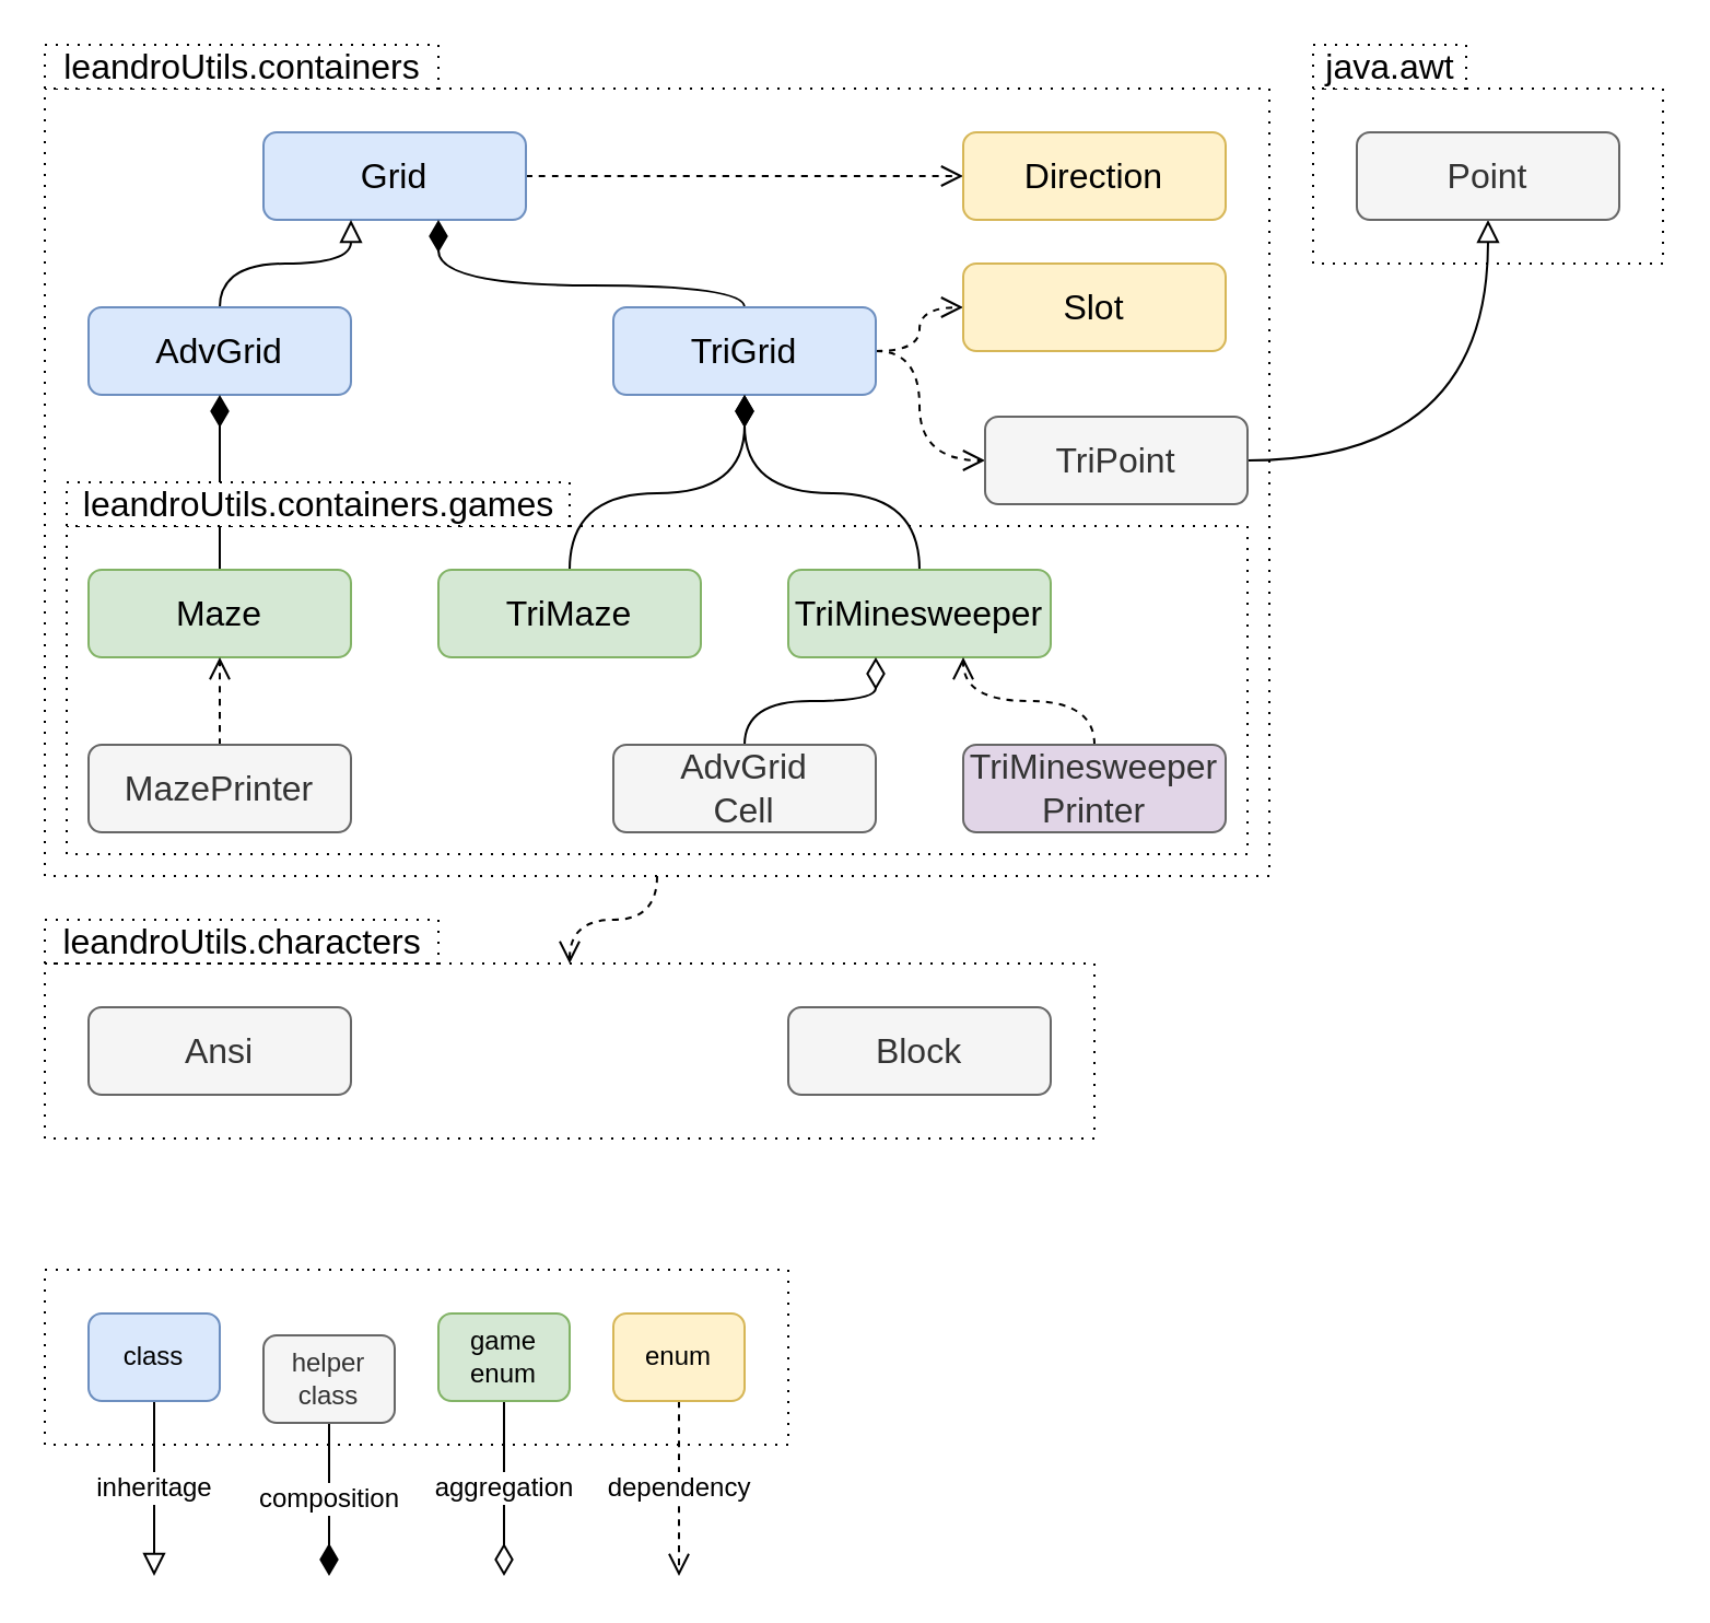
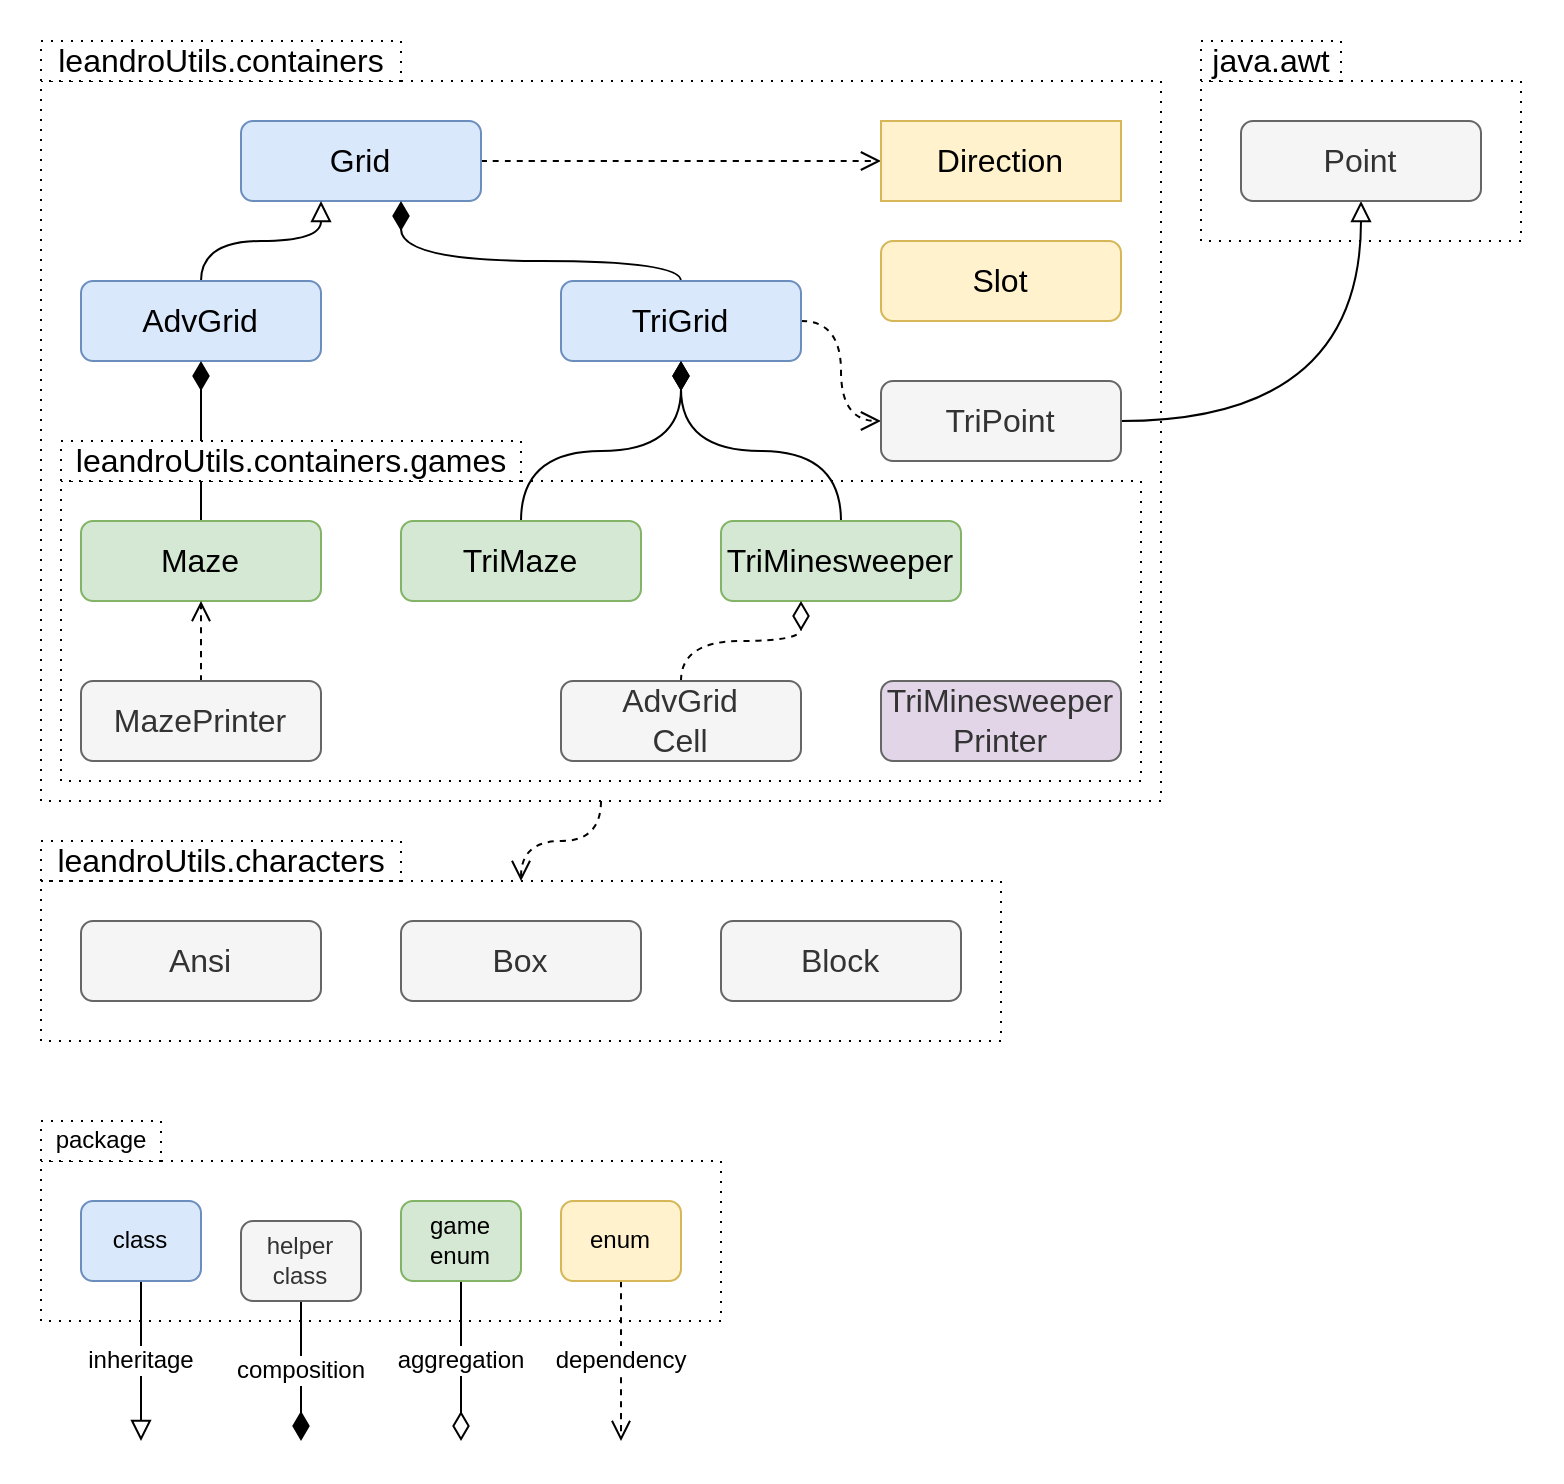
  <mxCell id="0" />
  <mxCell id="1" parent="0" />
  <mxCell id="2" value="" style="rounded=0;whiteSpace=wrap;html=1;fontSize=16;fontColor=#000000;fillColor=none;dashed=1;dashPattern=1 4;" parent="1" vertex="1"><mxGeometry x="20" y="580" width="340" height="80" as="geometry" /></mxCell>
  <mxCell id="3" style="edgeStyle=orthogonalEdgeStyle;curved=1;rounded=0;orthogonalLoop=1;jettySize=auto;html=1;dashed=1;fontSize=12;fontColor=#000000;endArrow=open;endFill=0;startSize=6;endSize=8;" parent="1" source="4" target="36" edge="1"><mxGeometry relative="1" as="geometry" /></mxCell>
  <mxCell id="4" value="" style="rounded=0;whiteSpace=wrap;html=1;fontSize=16;fontColor=#000000;fillColor=none;dashed=1;dashPattern=1 4;" parent="1" vertex="1"><mxGeometry x="20" y="40" width="560" height="360" as="geometry" /></mxCell>
  <mxCell id="5" value="" style="rounded=0;whiteSpace=wrap;html=1;fontSize=16;fontColor=#000000;fillColor=none;dashed=1;dashPattern=1 4;" parent="1" vertex="1"><mxGeometry x="600" y="40" width="160" height="80" as="geometry" /></mxCell>
  <mxCell id="6" value="" style="rounded=0;whiteSpace=wrap;html=1;fontSize=16;fontColor=#000000;fillColor=none;dashed=1;dashPattern=1 4;" parent="1" vertex="1"><mxGeometry x="30" y="240" width="540" height="150" as="geometry" /></mxCell>
  <mxCell id="7" style="edgeStyle=orthogonalEdgeStyle;curved=1;rounded=0;orthogonalLoop=1;jettySize=auto;html=1;dashed=1;fontSize=12;fontColor=#000000;endArrow=open;endFill=0;startSize=6;endSize=8;" parent="1" source="8" target="24" edge="1"><mxGeometry relative="1" as="geometry" /></mxCell>
  <mxCell id="8" value="Grid" style="rounded=1;whiteSpace=wrap;html=1;fontSize=16;fillColor=#dae8fc;strokeColor=#6c8ebf;" parent="1" vertex="1"><mxGeometry x="120" y="60" width="120" height="40" as="geometry" /></mxCell>
  <mxCell id="9" style="edgeStyle=orthogonalEdgeStyle;curved=1;rounded=0;orthogonalLoop=1;jettySize=auto;html=1;fontSize=12;fontColor=#000000;endArrow=block;endFill=0;endSize=8;" parent="1" source="10" target="8" edge="1"><mxGeometry relative="1" as="geometry"><Array as="points"><mxPoint x="100" y="120" /><mxPoint x="160" y="120" /></Array></mxGeometry></mxCell>
  <mxCell id="10" value="AdvGrid" style="rounded=1;whiteSpace=wrap;html=1;fontSize=16;fillColor=#dae8fc;strokeColor=#6c8ebf;" parent="1" vertex="1"><mxGeometry x="40" y="140" width="120" height="40" as="geometry" /></mxCell>
  <mxCell id="11" style="edgeStyle=orthogonalEdgeStyle;curved=1;rounded=0;orthogonalLoop=1;jettySize=auto;html=1;fontSize=12;fontColor=#000000;endArrow=diamondThin;endFill=1;startSize=6;endSize=12;" parent="1" source="14" target="8" edge="1"><mxGeometry relative="1" as="geometry"><Array as="points"><mxPoint x="340" y="130" /><mxPoint x="200" y="130" /></Array></mxGeometry></mxCell>
- <mxCell id="12" style="edgeStyle=orthogonalEdgeStyle;curved=1;rounded=0;orthogonalLoop=1;jettySize=auto;html=1;dashed=1;fontSize=12;fontColor=#000000;endArrow=open;endFill=0;startSize=6;endSize=8;" parent="1" source="14" target="25" edge="1"><mxGeometry relative="1" as="geometry" /></mxCell>
  <mxCell id="13" style="edgeStyle=orthogonalEdgeStyle;curved=1;rounded=0;orthogonalLoop=1;jettySize=auto;html=1;dashed=1;fontSize=12;fontColor=#000000;endArrow=open;endFill=0;startSize=6;endSize=8;" parent="1" source="14" target="22" edge="1"><mxGeometry relative="1" as="geometry"><Array as="points"><mxPoint x="420" y="160" /><mxPoint x="420" y="210" /></Array></mxGeometry></mxCell>
  <mxCell id="14" value="TriGrid" style="rounded=1;whiteSpace=wrap;html=1;fontSize=16;fillColor=#dae8fc;strokeColor=#6c8ebf;" parent="1" vertex="1"><mxGeometry x="280" y="140" width="120" height="40" as="geometry" /></mxCell>
  <mxCell id="15" style="edgeStyle=orthogonalEdgeStyle;curved=1;rounded=0;orthogonalLoop=1;jettySize=auto;html=1;fontSize=12;fontColor=#000000;endArrow=diamondThin;endFill=1;endSize=12;" parent="1" source="16" target="10" edge="1"><mxGeometry relative="1" as="geometry" /></mxCell>
  <mxCell id="16" value="Maze" style="rounded=1;whiteSpace=wrap;html=1;fontSize=16;fillColor=#d5e8d4;strokeColor=#82b366;" parent="1" vertex="1"><mxGeometry x="40" y="260" width="120" height="40" as="geometry" /></mxCell>
  <mxCell id="17" style="edgeStyle=orthogonalEdgeStyle;curved=1;rounded=0;orthogonalLoop=1;jettySize=auto;html=1;fontSize=12;fontColor=#000000;endArrow=diamondThin;endFill=1;endSize=12;" parent="1" source="18" target="14" edge="1"><mxGeometry relative="1" as="geometry" /></mxCell>
  <mxCell id="18" value="TriMaze" style="rounded=1;whiteSpace=wrap;html=1;fontSize=16;fillColor=#d5e8d4;strokeColor=#82b366;" parent="1" vertex="1"><mxGeometry x="200" y="260" width="120" height="40" as="geometry" /></mxCell>
  <mxCell id="19" style="edgeStyle=orthogonalEdgeStyle;curved=1;rounded=0;orthogonalLoop=1;jettySize=auto;html=1;fontSize=12;fontColor=#000000;endArrow=diamondThin;endFill=1;endSize=12;" parent="1" source="20" target="14" edge="1"><mxGeometry relative="1" as="geometry" /></mxCell>
  <mxCell id="20" value="TriMinesweeper" style="rounded=1;whiteSpace=wrap;html=1;fontSize=16;fillColor=#d5e8d4;strokeColor=#82b366;" parent="1" vertex="1"><mxGeometry x="360" y="260" width="120" height="40" as="geometry" /></mxCell>
  <mxCell id="21" style="edgeStyle=orthogonalEdgeStyle;curved=1;rounded=0;orthogonalLoop=1;jettySize=auto;html=1;fontSize=12;fontColor=#000000;endArrow=block;endFill=0;endSize=8;" parent="1" source="22" target="23" edge="1"><mxGeometry relative="1" as="geometry" /></mxCell>
- <mxCell id="22" value="TriPoint" style="rounded=1;whiteSpace=wrap;html=1;fontSize=16;fillColor=#f5f5f5;strokeColor=#666666;fontColor=#333333;" parent="1" vertex="1"><mxGeometry x="450" y="190" width="120" height="40" as="geometry" /></mxCell>
+ <mxCell id="22" value="TriPoint" style="rounded=1;whiteSpace=wrap;html=1;fontSize=16;fillColor=#f5f5f5;strokeColor=#666666;fontColor=#333333;" parent="1" vertex="1"><mxGeometry x="440" y="190" width="120" height="40" as="geometry" /></mxCell>
  <mxCell id="23" value="Point" style="rounded=1;whiteSpace=wrap;html=1;fontSize=16;fontStyle=0;fillColor=#f5f5f5;strokeColor=#666666;fontColor=#333333;" parent="1" vertex="1"><mxGeometry x="620" y="60" width="120" height="40" as="geometry" /></mxCell>
- <mxCell id="24" value="Direction" style="rounded=1;whiteSpace=wrap;html=1;fontSize=16;fillColor=#fff2cc;strokeColor=#d6b656;" parent="1" vertex="1"><mxGeometry x="440" y="60" width="120" height="40" as="geometry" /></mxCell>
+ <mxCell id="24" value="Direction" style="whiteSpace=wrap;html=1;fontSize=16;fillColor=#fff2cc;strokeColor=#d6b656;rounded=0;" parent="1" vertex="1"><mxGeometry x="440" y="60" width="120" height="40" as="geometry" /></mxCell>
  <mxCell id="25" value="Slot" style="rounded=1;whiteSpace=wrap;html=1;fontSize=16;fillColor=#fff2cc;strokeColor=#d6b656;" parent="1" vertex="1"><mxGeometry x="440" y="120" width="120" height="40" as="geometry" /></mxCell>
- <mxCell id="26" style="edgeStyle=orthogonalEdgeStyle;curved=1;rounded=0;orthogonalLoop=1;jettySize=auto;html=1;fontSize=12;fontColor=#000000;endArrow=diamondThin;endFill=0;startSize=6;endSize=12;" parent="1" source="27" target="20" edge="1"><mxGeometry relative="1" as="geometry"><Array as="points"><mxPoint x="340" y="320" /><mxPoint x="400" y="320" /></Array></mxGeometry></mxCell>
+ <mxCell id="26" style="edgeStyle=orthogonalEdgeStyle;curved=1;rounded=0;orthogonalLoop=1;jettySize=auto;html=1;fontSize=12;fontColor=#000000;endArrow=diamondThin;endFill=0;startSize=6;endSize=12;dashed=1;" parent="1" source="27" target="20" edge="1"><mxGeometry relative="1" as="geometry"><Array as="points"><mxPoint x="340" y="320" /><mxPoint x="400" y="320" /></Array></mxGeometry></mxCell>
  <mxCell id="27" value="AdvGrid&lt;br&gt;Cell" style="rounded=1;whiteSpace=wrap;html=1;fontSize=16;fillColor=#f5f5f5;strokeColor=#666666;fontColor=#333333;" parent="1" vertex="1"><mxGeometry x="280" y="340" width="120" height="40" as="geometry" /></mxCell>
  <mxCell id="28" style="edgeStyle=orthogonalEdgeStyle;curved=1;rounded=0;orthogonalLoop=1;jettySize=auto;html=1;dashed=1;fontSize=12;fontColor=#000000;endArrow=open;endFill=0;startSize=6;endSize=8;" parent="1" source="29" target="16" edge="1"><mxGeometry relative="1" as="geometry" /></mxCell>
  <mxCell id="29" value="MazePrinter" style="rounded=1;whiteSpace=wrap;html=1;fontSize=16;fillColor=#f5f5f5;strokeColor=#666666;fontColor=#333333;" parent="1" vertex="1"><mxGeometry x="40" y="340" width="120" height="40" as="geometry" /></mxCell>
- <mxCell id="30" style="edgeStyle=orthogonalEdgeStyle;curved=1;rounded=0;orthogonalLoop=1;jettySize=auto;html=1;dashed=1;fontSize=12;fontColor=#000000;endArrow=open;endFill=0;startSize=6;endSize=8;" parent="1" source="31" target="20" edge="1"><mxGeometry relative="1" as="geometry"><Array as="points"><mxPoint x="500" y="320" /><mxPoint x="440" y="320" /></Array></mxGeometry></mxCell>
  <mxCell id="31" value="TriMinesweeper&lt;br style=&quot;font-size: 16px;&quot;&gt;Printer" style="rounded=1;whiteSpace=wrap;html=1;fontSize=16;fillColor=#e1d5e7;strokeColor=#666666;fontColor=#333333;" parent="1" vertex="1"><mxGeometry x="440" y="340" width="120" height="40" as="geometry" /></mxCell>
  <mxCell id="32" value="leandroUtils.containers" style="text;html=1;align=center;verticalAlign=middle;resizable=0;points=[];autosize=1;fontSize=16;dashed=1;dashPattern=1 4;fillColor=default;strokeColor=default;" parent="1" vertex="1"><mxGeometry x="20" y="20" width="180" height="20" as="geometry" /></mxCell>
  <mxCell id="33" value="leandroUtils.containers.games" style="text;html=1;align=center;verticalAlign=middle;resizable=0;points=[];autosize=1;strokeColor=default;fillColor=default;fontSize=16;fontColor=#000000;dashed=1;dashPattern=1 4;" parent="1" vertex="1"><mxGeometry x="30" y="220" width="230" height="20" as="geometry" /></mxCell>
  <mxCell id="34" value="java.awt" style="text;html=1;align=center;verticalAlign=middle;resizable=0;points=[];autosize=1;fontSize=16;dashed=1;dashPattern=1 4;fillColor=default;strokeColor=default;" parent="1" vertex="1"><mxGeometry x="600" y="20" width="70" height="20" as="geometry" /></mxCell>
  <mxCell id="35" value="leandroUtils.characters" style="text;html=1;align=center;verticalAlign=middle;resizable=0;points=[];autosize=1;strokeColor=default;fillColor=default;fontSize=16;fontColor=#000000;dashed=1;dashPattern=1 4;" parent="1" vertex="1"><mxGeometry x="20" y="420" width="180" height="20" as="geometry" /></mxCell>
  <mxCell id="36" value="" style="rounded=0;whiteSpace=wrap;html=1;fontSize=16;fontColor=#000000;fillColor=none;dashed=1;dashPattern=1 4;" parent="1" vertex="1"><mxGeometry x="20" y="440" width="480" height="80" as="geometry" /></mxCell>
  <mxCell id="37" value="Ansi" style="rounded=1;whiteSpace=wrap;html=1;fontSize=16;fillColor=#f5f5f5;strokeColor=#666666;fontColor=#333333;" parent="1" vertex="1"><mxGeometry x="40" y="460" width="120" height="40" as="geometry" /></mxCell>
+ <mxCell id="38" value="Box" style="rounded=1;whiteSpace=wrap;html=1;fontSize=16;fillColor=#f5f5f5;strokeColor=#666666;fontColor=#333333;" parent="1" vertex="1"><mxGeometry x="200" y="460" width="120" height="40" as="geometry" /></mxCell>
  <mxCell id="39" value="Block" style="rounded=1;whiteSpace=wrap;html=1;fontSize=16;fillColor=#f5f5f5;strokeColor=#666666;fontColor=#333333;" parent="1" vertex="1"><mxGeometry x="360" y="460" width="120" height="40" as="geometry" /></mxCell>
  <mxCell id="40" value="inheritage" style="edgeStyle=orthogonalEdgeStyle;curved=1;rounded=0;orthogonalLoop=1;jettySize=auto;html=1;fontSize=12;fontColor=#000000;endArrow=block;endFill=0;startSize=6;endSize=8;" parent="1" source="41" edge="1"><mxGeometry relative="1" as="geometry"><mxPoint x="70" y="720" as="targetPoint" /><Array as="points"><mxPoint x="70" y="700" /><mxPoint x="70" y="700" /></Array></mxGeometry></mxCell>
  <mxCell id="41" value="class" style="rounded=1;whiteSpace=wrap;html=1;fontSize=12;fillColor=#dae8fc;strokeColor=#6c8ebf;" parent="1" vertex="1"><mxGeometry x="40" y="600" width="60" height="40" as="geometry" /></mxCell>
  <mxCell id="42" value="dependency" style="edgeStyle=orthogonalEdgeStyle;curved=1;rounded=0;orthogonalLoop=1;jettySize=auto;html=1;fontSize=12;fontColor=#000000;endArrow=open;endFill=0;startSize=6;endSize=8;dashed=1;" parent="1" source="43" edge="1"><mxGeometry relative="1" as="geometry"><mxPoint x="310" y="720" as="targetPoint" /><Array as="points"><mxPoint x="310" y="700" /><mxPoint x="310" y="700" /></Array></mxGeometry></mxCell>
  <mxCell id="43" value="enum" style="rounded=1;whiteSpace=wrap;html=1;fontSize=12;fillColor=#fff2cc;strokeColor=#d6b656;" parent="1" vertex="1"><mxGeometry x="280" y="600" width="60" height="40" as="geometry" /></mxCell>
  <mxCell id="44" value="composition" style="edgeStyle=orthogonalEdgeStyle;curved=1;rounded=0;orthogonalLoop=1;jettySize=auto;html=1;fontSize=12;fontColor=#000000;endArrow=diamondThin;endFill=1;startSize=6;endSize=12;" parent="1" source="45" edge="1"><mxGeometry relative="1" as="geometry"><mxPoint x="150" y="720" as="targetPoint" /><Array as="points"><mxPoint x="150" y="700" /><mxPoint x="150" y="700" /></Array></mxGeometry></mxCell>
  <mxCell id="45" value="helper class" style="rounded=1;whiteSpace=wrap;html=1;fontSize=12;fillColor=#f5f5f5;strokeColor=#666666;fontColor=#333333;" parent="1" vertex="1"><mxGeometry x="120" y="610" width="60" height="40" as="geometry" /></mxCell>
  <mxCell id="46" value="aggregation" style="edgeStyle=orthogonalEdgeStyle;curved=1;rounded=0;orthogonalLoop=1;jettySize=auto;html=1;fontSize=12;fontColor=#000000;endArrow=diamondThin;endFill=0;startSize=6;endSize=12;" parent="1" source="47" edge="1"><mxGeometry relative="1" as="geometry"><mxPoint x="230" y="720" as="targetPoint" /><Array as="points"><mxPoint x="230" y="700" /><mxPoint x="230" y="700" /></Array></mxGeometry></mxCell>
  <mxCell id="47" value="game enum" style="rounded=1;whiteSpace=wrap;html=1;fontSize=12;fillColor=#d5e8d4;strokeColor=#82b366;" parent="1" vertex="1"><mxGeometry x="200" y="600" width="60" height="40" as="geometry" /></mxCell>
+ <mxCell id="48" value="package" style="text;html=1;align=center;verticalAlign=middle;resizable=0;points=[];autosize=1;strokeColor=default;fillColor=default;fontSize=12;fontColor=#000000;dashed=1;dashPattern=1 4;" parent="1" vertex="1"><mxGeometry x="20" y="560" width="60" height="20" as="geometry" /></mxCell>
